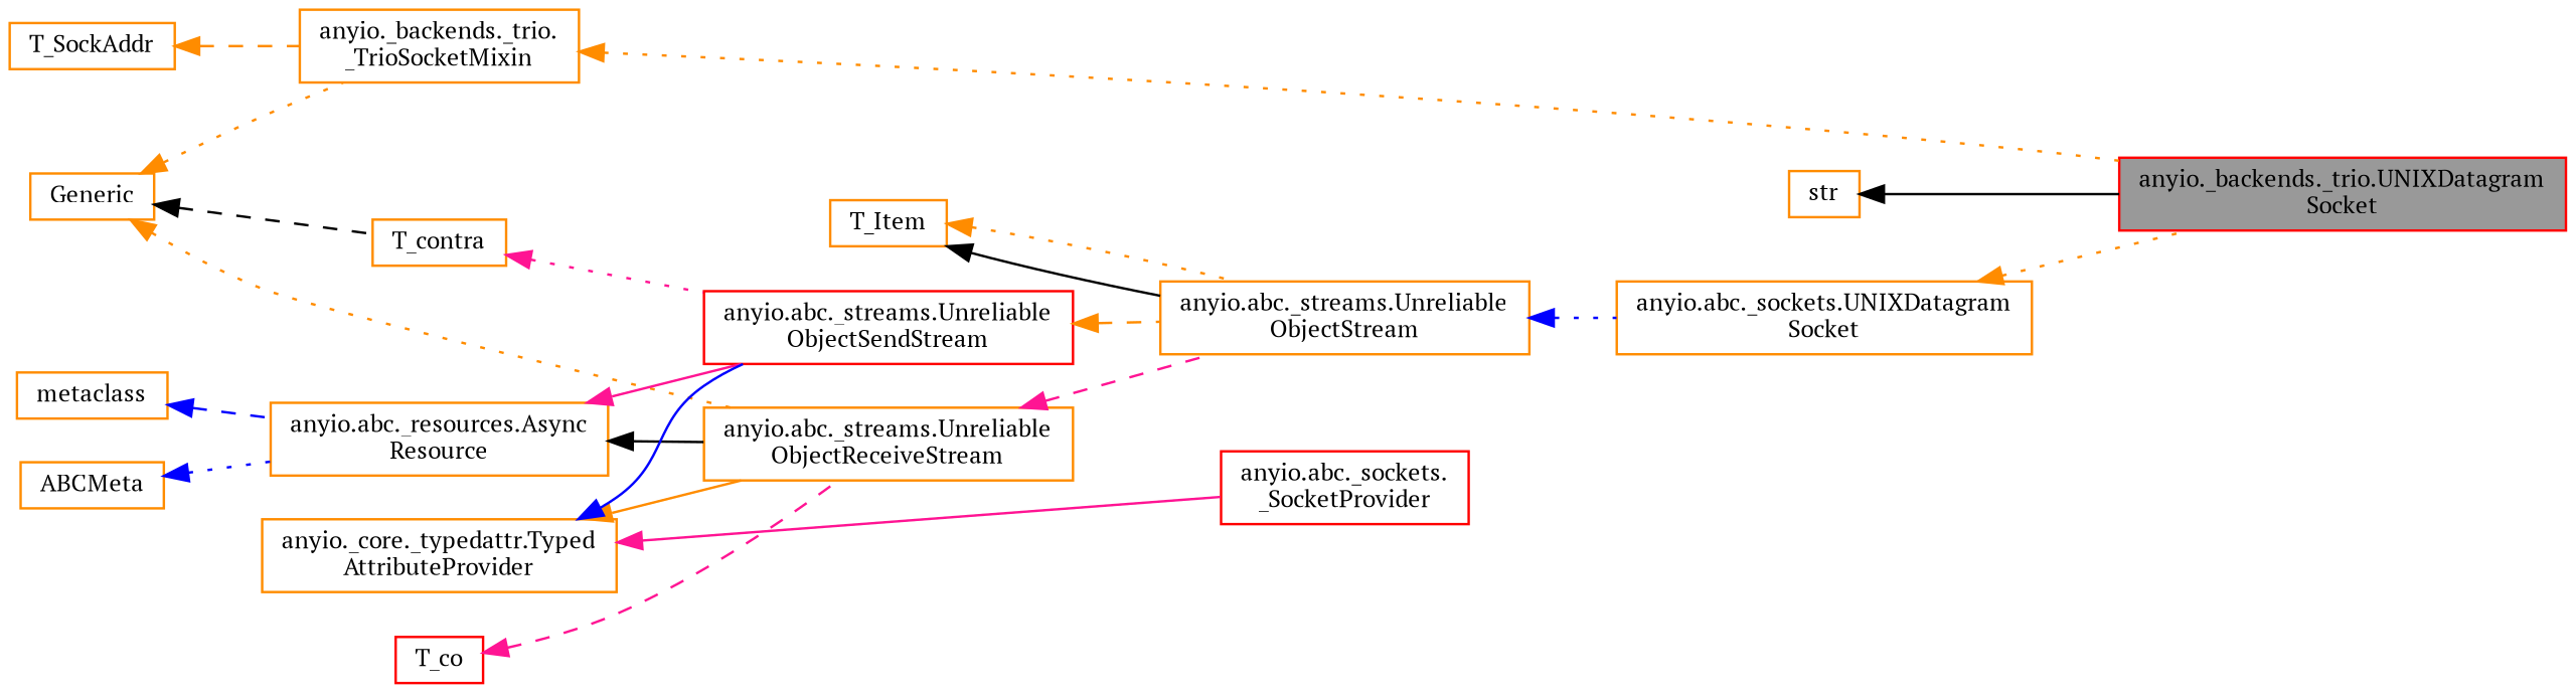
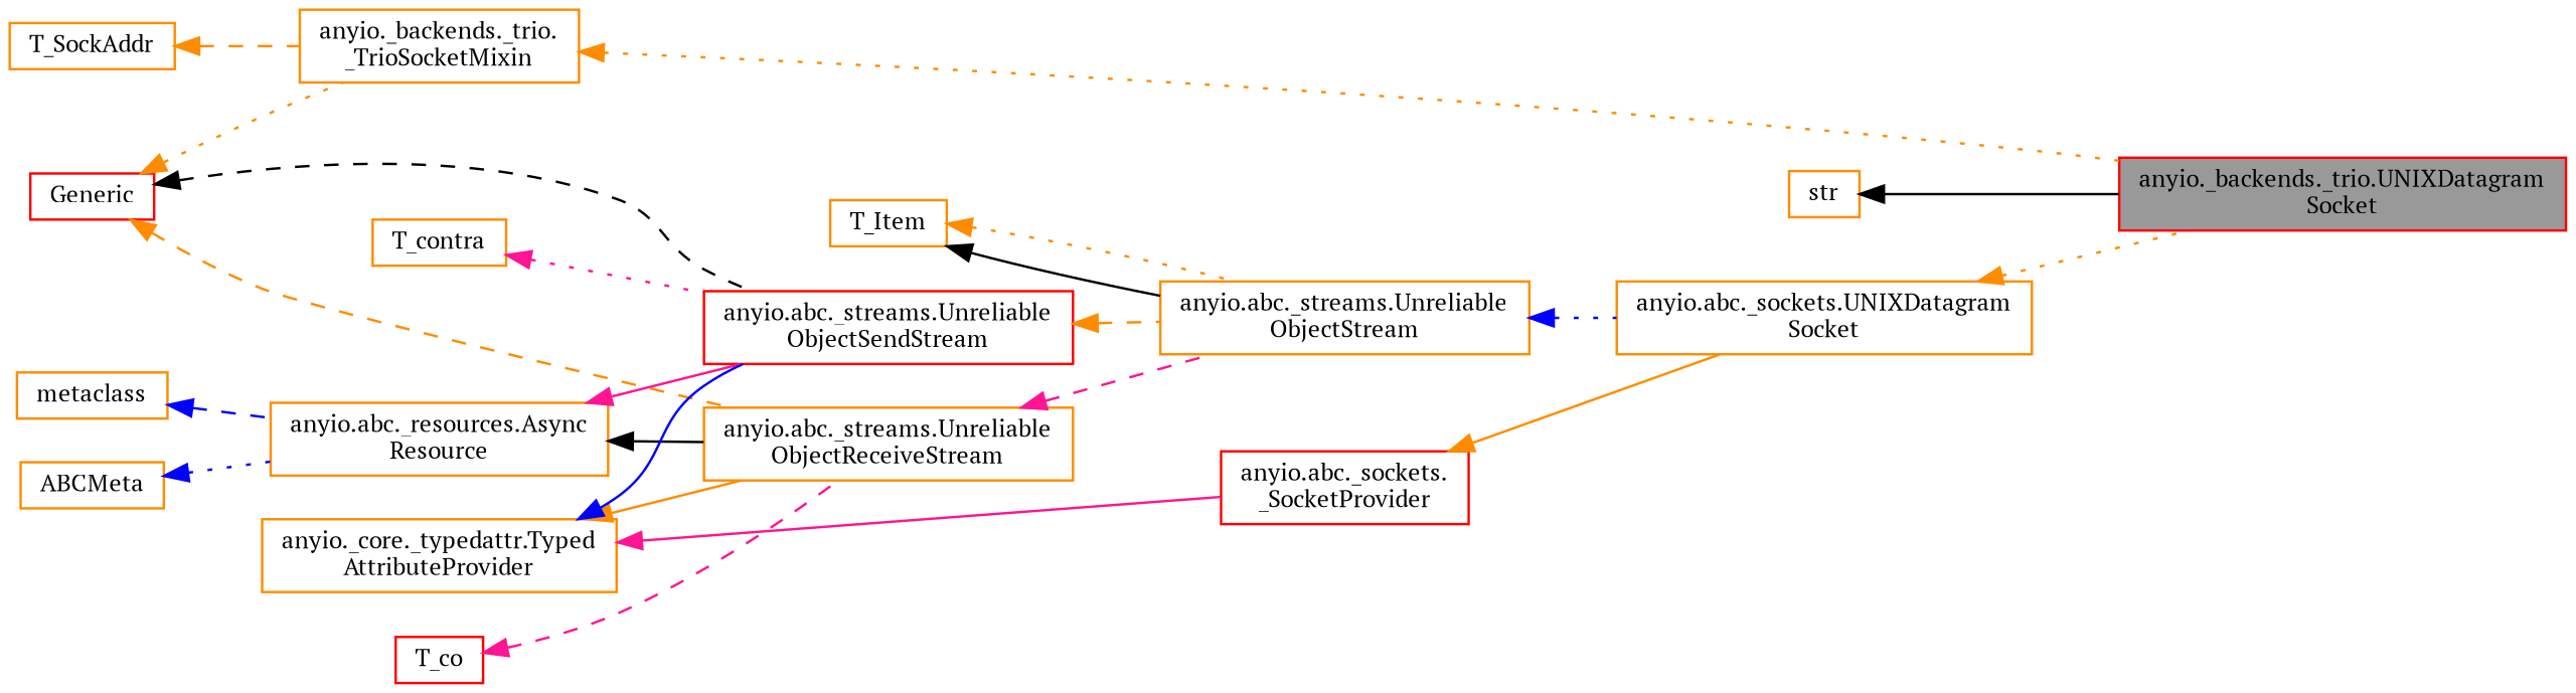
  digraph {
    fontname="PT Serif"
    rankdir=LR
    node [color=darkorange fillcolor=white fontname="PT Serif" fontsize=10 shape=box style=filled]
    edge [color=darkorange dir=back fontname="PT Serif" fontsize=10 labelfontname=Helvetica labelfontsize=10 style=solid]
    n1 [color=red fillcolor=grey60 fontcolor=black height=0.2 label="anyio._backends._trio.UNIXDatagram\lSocket" width=0.4]
    n2 [height=0.2 label="anyio._backends._trio.\l_TrioSocketMixin" width=0.4]
-   n3 [height=0.2 label=Generic width=0.4]
+   n3 [color=red height=0.2 label=Generic width=0.4]
    n4 [height=0.2 label="anyio.abc._streams.Unreliable\lObjectReceiveStream" width=0.4]
    n5 [color=red height=0.2 label="anyio.abc._streams.Unreliable\lObjectSendStream" width=0.4]
    n6 [height=0.2 label="anyio.abc._streams.Unreliable\lObjectStream" width=0.4]
    n7 [height=0.2 label=T_SockAddr width=0.4]
    n8 [height=0.2 label=str width=0.4]
    n9 [height=0.2 label="anyio.abc._sockets.UNIXDatagram\lSocket" width=0.4]
    n10 [color=red height=0.2 label=T_co width=0.4]
    n11 [height=0.2 label="anyio.abc._resources.Async\lResource" width=0.4]
    n12 [height=0.2 label=metaclass width=0.4]
    n13 [height=0.2 label=ABCMeta width=0.4]
    n14 [height=0.2 label="anyio._core._typedattr.Typed\lAttributeProvider" width=0.4]
    n15 [color=red height=0.2 label="anyio.abc._sockets.\l_SocketProvider" width=0.4]
    n16 [height=0.2 label=T_Item width=0.4]
    n17 [height=0.2 label=T_contra width=0.4]
    n2 -> n1 [style=dotted]
    n3 -> n2 [style=dotted]
-   n3 -> n4 [style=dotted]
-   n3 -> n17 [color=black style=dashed]
+   n3 -> n4 [style=dashed]
+   n3 -> n5 [color=black style=dashed]
    n4 -> n6 [color=deeppink style=dashed]
    n5 -> n6 [style=dashed]
    n6 -> n9 [color=blue style=dotted]
    n7 -> n2 [style=dashed]
    n8 -> n1 [color=black]
    n9 -> n1 [style=dotted]
    n10 -> n4 [color=deeppink style=dashed]
    n11 -> n4 [color=black]
    n11 -> n5 [color=deeppink]
    n12 -> n11 [color=blue style=dashed]
    n13 -> n11 [color=blue style=dotted]
    n14 -> n4
    n14 -> n5 [color=blue]
    n14 -> n15 [color=deeppink]
+   n15 -> n9
    n16 -> n6 [color=black]
    n16 -> n6 [style=dotted]
    n17 -> n5 [color=deeppink style=dotted]
  }
